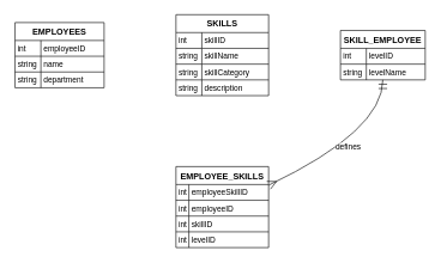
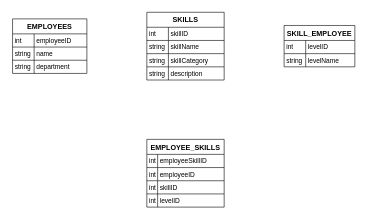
  <mxCell id="0" />
  <mxCell id="1" parent="0" />
  <mxCell id="2" value="EMPLOYEES" style="shape=table;startSize=25;container=1;collapsible=0;childLayout=tableLayout;fixedRows=1;rowLines=1;fontStyle=1;align=center;resizeLast=1;" vertex="1" parent="1"><mxGeometry x="20" y="31" width="124" height="91" as="geometry" /></mxCell>
  <mxCell id="3" style="shape=tableRow;horizontal=0;startSize=0;swimlaneHead=0;swimlaneBody=0;fillColor=none;collapsible=0;dropTarget=0;points=[[0,0.5],[1,0.5]];portConstraint=eastwest;top=0;left=0;right=0;bottom=0;" vertex="1" parent="2"><mxGeometry y="25" width="124" height="22" as="geometry" /></mxCell>
  <mxCell id="4" value="int" style="shape=partialRectangle;connectable=0;fillColor=none;top=0;left=0;bottom=0;right=0;align=left;spacingLeft=2;overflow=hidden;fontSize=11;" vertex="1" parent="3"><mxGeometry width="36" height="22" as="geometry"><mxRectangle width="36" height="22" as="alternateBounds" /></mxGeometry></mxCell>
  <mxCell id="5" value="employeeID" style="shape=partialRectangle;connectable=0;fillColor=none;top=0;left=0;bottom=0;right=0;align=left;spacingLeft=2;overflow=hidden;fontSize=11;" vertex="1" parent="3"><mxGeometry x="36" width="88" height="22" as="geometry"><mxRectangle width="88" height="22" as="alternateBounds" /></mxGeometry></mxCell>
  <mxCell id="6" style="shape=tableRow;horizontal=0;startSize=0;swimlaneHead=0;swimlaneBody=0;fillColor=none;collapsible=0;dropTarget=0;points=[[0,0.5],[1,0.5]];portConstraint=eastwest;top=0;left=0;right=0;bottom=0;" vertex="1" parent="2"><mxGeometry y="47" width="124" height="22" as="geometry" /></mxCell>
  <mxCell id="7" value="string" style="shape=partialRectangle;connectable=0;fillColor=none;top=0;left=0;bottom=0;right=0;align=left;spacingLeft=2;overflow=hidden;fontSize=11;" vertex="1" parent="6"><mxGeometry width="36" height="22" as="geometry"><mxRectangle width="36" height="22" as="alternateBounds" /></mxGeometry></mxCell>
  <mxCell id="8" value="name" style="shape=partialRectangle;connectable=0;fillColor=none;top=0;left=0;bottom=0;right=0;align=left;spacingLeft=2;overflow=hidden;fontSize=11;" vertex="1" parent="6"><mxGeometry x="36" width="88" height="22" as="geometry"><mxRectangle width="88" height="22" as="alternateBounds" /></mxGeometry></mxCell>
  <mxCell id="9" style="shape=tableRow;horizontal=0;startSize=0;swimlaneHead=0;swimlaneBody=0;fillColor=none;collapsible=0;dropTarget=0;points=[[0,0.5],[1,0.5]];portConstraint=eastwest;top=0;left=0;right=0;bottom=0;" vertex="1" parent="2"><mxGeometry y="69" width="124" height="22" as="geometry" /></mxCell>
  <mxCell id="10" value="string" style="shape=partialRectangle;connectable=0;fillColor=none;top=0;left=0;bottom=0;right=0;align=left;spacingLeft=2;overflow=hidden;fontSize=11;" vertex="1" parent="9"><mxGeometry width="36" height="22" as="geometry"><mxRectangle width="36" height="22" as="alternateBounds" /></mxGeometry></mxCell>
  <mxCell id="11" value="department" style="shape=partialRectangle;connectable=0;fillColor=none;top=0;left=0;bottom=0;right=0;align=left;spacingLeft=2;overflow=hidden;fontSize=11;" vertex="1" parent="9"><mxGeometry x="36" width="88" height="22" as="geometry"><mxRectangle width="88" height="22" as="alternateBounds" /></mxGeometry></mxCell>
  <mxCell id="12" value="SKILLS" style="shape=table;startSize=25;container=1;collapsible=0;childLayout=tableLayout;fixedRows=1;rowLines=1;fontStyle=1;align=center;resizeLast=1;" vertex="1" parent="1"><mxGeometry x="244" y="20" width="129" height="113" as="geometry" /></mxCell>
  <mxCell id="13" style="shape=tableRow;horizontal=0;startSize=0;swimlaneHead=0;swimlaneBody=0;fillColor=none;collapsible=0;dropTarget=0;points=[[0,0.5],[1,0.5]];portConstraint=eastwest;top=0;left=0;right=0;bottom=0;" vertex="1" parent="12"><mxGeometry y="25" width="129" height="22" as="geometry" /></mxCell>
  <mxCell id="14" value="int" style="shape=partialRectangle;connectable=0;fillColor=none;top=0;left=0;bottom=0;right=0;align=left;spacingLeft=2;overflow=hidden;fontSize=11;" vertex="1" parent="13"><mxGeometry width="36" height="22" as="geometry"><mxRectangle width="36" height="22" as="alternateBounds" /></mxGeometry></mxCell>
  <mxCell id="15" value="skillID" style="shape=partialRectangle;connectable=0;fillColor=none;top=0;left=0;bottom=0;right=0;align=left;spacingLeft=2;overflow=hidden;fontSize=11;" vertex="1" parent="13"><mxGeometry x="36" width="93" height="22" as="geometry"><mxRectangle width="93" height="22" as="alternateBounds" /></mxGeometry></mxCell>
  <mxCell id="16" style="shape=tableRow;horizontal=0;startSize=0;swimlaneHead=0;swimlaneBody=0;fillColor=none;collapsible=0;dropTarget=0;points=[[0,0.5],[1,0.5]];portConstraint=eastwest;top=0;left=0;right=0;bottom=0;" vertex="1" parent="12"><mxGeometry y="47" width="129" height="22" as="geometry" /></mxCell>
  <mxCell id="17" value="string" style="shape=partialRectangle;connectable=0;fillColor=none;top=0;left=0;bottom=0;right=0;align=left;spacingLeft=2;overflow=hidden;fontSize=11;" vertex="1" parent="16"><mxGeometry width="36" height="22" as="geometry"><mxRectangle width="36" height="22" as="alternateBounds" /></mxGeometry></mxCell>
  <mxCell id="18" value="skillName" style="shape=partialRectangle;connectable=0;fillColor=none;top=0;left=0;bottom=0;right=0;align=left;spacingLeft=2;overflow=hidden;fontSize=11;" vertex="1" parent="16"><mxGeometry x="36" width="93" height="22" as="geometry"><mxRectangle width="93" height="22" as="alternateBounds" /></mxGeometry></mxCell>
  <mxCell id="19" style="shape=tableRow;horizontal=0;startSize=0;swimlaneHead=0;swimlaneBody=0;fillColor=none;collapsible=0;dropTarget=0;points=[[0,0.5],[1,0.5]];portConstraint=eastwest;top=0;left=0;right=0;bottom=0;" vertex="1" parent="12"><mxGeometry y="69" width="129" height="22" as="geometry" /></mxCell>
  <mxCell id="20" value="string" style="shape=partialRectangle;connectable=0;fillColor=none;top=0;left=0;bottom=0;right=0;align=left;spacingLeft=2;overflow=hidden;fontSize=11;" vertex="1" parent="19"><mxGeometry width="36" height="22" as="geometry"><mxRectangle width="36" height="22" as="alternateBounds" /></mxGeometry></mxCell>
  <mxCell id="21" value="skillCategory" style="shape=partialRectangle;connectable=0;fillColor=none;top=0;left=0;bottom=0;right=0;align=left;spacingLeft=2;overflow=hidden;fontSize=11;" vertex="1" parent="19"><mxGeometry x="36" width="93" height="22" as="geometry"><mxRectangle width="93" height="22" as="alternateBounds" /></mxGeometry></mxCell>
  <mxCell id="22" style="shape=tableRow;horizontal=0;startSize=0;swimlaneHead=0;swimlaneBody=0;fillColor=none;collapsible=0;dropTarget=0;points=[[0,0.5],[1,0.5]];portConstraint=eastwest;top=0;left=0;right=0;bottom=0;" vertex="1" parent="12"><mxGeometry y="91" width="129" height="22" as="geometry" /></mxCell>
  <mxCell id="23" value="string" style="shape=partialRectangle;connectable=0;fillColor=none;top=0;left=0;bottom=0;right=0;align=left;spacingLeft=2;overflow=hidden;fontSize=11;" vertex="1" parent="22"><mxGeometry width="36" height="22" as="geometry"><mxRectangle width="36" height="22" as="alternateBounds" /></mxGeometry></mxCell>
  <mxCell id="24" value="description" style="shape=partialRectangle;connectable=0;fillColor=none;top=0;left=0;bottom=0;right=0;align=left;spacingLeft=2;overflow=hidden;fontSize=11;" vertex="1" parent="22"><mxGeometry x="36" width="93" height="22" as="geometry"><mxRectangle width="93" height="22" as="alternateBounds" /></mxGeometry></mxCell>
  <mxCell id="25" value="SKILL_EMPLOYEE" style="shape=table;startSize=25;container=1;collapsible=0;childLayout=tableLayout;fixedRows=1;rowLines=1;fontStyle=1;align=center;resizeLast=1;" vertex="1" parent="1"><mxGeometry x="473" y="42" width="118" height="69" as="geometry" /></mxCell>
  <mxCell id="26" style="shape=tableRow;horizontal=0;startSize=0;swimlaneHead=0;swimlaneBody=0;fillColor=none;collapsible=0;dropTarget=0;points=[[0,0.5],[1,0.5]];portConstraint=eastwest;top=0;left=0;right=0;bottom=0;" vertex="1" parent="25"><mxGeometry y="25" width="118" height="22" as="geometry" /></mxCell>
  <mxCell id="27" value="int" style="shape=partialRectangle;connectable=0;fillColor=none;top=0;left=0;bottom=0;right=0;align=left;spacingLeft=2;overflow=hidden;fontSize=11;" vertex="1" parent="26"><mxGeometry width="36" height="22" as="geometry"><mxRectangle width="36" height="22" as="alternateBounds" /></mxGeometry></mxCell>
  <mxCell id="28" value="levelID" style="shape=partialRectangle;connectable=0;fillColor=none;top=0;left=0;bottom=0;right=0;align=left;spacingLeft=2;overflow=hidden;fontSize=11;" vertex="1" parent="26"><mxGeometry x="36" width="82" height="22" as="geometry"><mxRectangle width="82" height="22" as="alternateBounds" /></mxGeometry></mxCell>
  <mxCell id="29" style="shape=tableRow;horizontal=0;startSize=0;swimlaneHead=0;swimlaneBody=0;fillColor=none;collapsible=0;dropTarget=0;points=[[0,0.5],[1,0.5]];portConstraint=eastwest;top=0;left=0;right=0;bottom=0;" vertex="1" parent="25"><mxGeometry y="47" width="118" height="22" as="geometry" /></mxCell>
  <mxCell id="30" value="string" style="shape=partialRectangle;connectable=0;fillColor=none;top=0;left=0;bottom=0;right=0;align=left;spacingLeft=2;overflow=hidden;fontSize=11;" vertex="1" parent="29"><mxGeometry width="36" height="22" as="geometry"><mxRectangle width="36" height="22" as="alternateBounds" /></mxGeometry></mxCell>
  <mxCell id="31" value="levelName" style="shape=partialRectangle;connectable=0;fillColor=none;top=0;left=0;bottom=0;right=0;align=left;spacingLeft=2;overflow=hidden;fontSize=11;" vertex="1" parent="29"><mxGeometry x="36" width="82" height="22" as="geometry"><mxRectangle width="82" height="22" as="alternateBounds" /></mxGeometry></mxCell>
  <mxCell id="32" value="EMPLOYEE_SKILLS" style="shape=table;startSize=25;container=1;collapsible=0;childLayout=tableLayout;fixedRows=1;rowLines=1;fontStyle=1;align=center;resizeLast=1;" vertex="1" parent="1"><mxGeometry x="244" y="232" width="129" height="113" as="geometry" /></mxCell>
  <mxCell id="33" style="shape=tableRow;horizontal=0;startSize=0;swimlaneHead=0;swimlaneBody=0;fillColor=none;collapsible=0;dropTarget=0;points=[[0,0.5],[1,0.5]];portConstraint=eastwest;top=0;left=0;right=0;bottom=0;" vertex="1" parent="32"><mxGeometry y="25" width="129" height="22" as="geometry" /></mxCell>
  <mxCell id="34" value="int" style="shape=partialRectangle;connectable=0;fillColor=none;top=0;left=0;bottom=0;right=0;align=left;spacingLeft=2;overflow=hidden;fontSize=11;" vertex="1" parent="33"><mxGeometry width="18" height="22" as="geometry"><mxRectangle width="18" height="22" as="alternateBounds" /></mxGeometry></mxCell>
  <mxCell id="35" value="employeeSkillID" style="shape=partialRectangle;connectable=0;fillColor=none;top=0;left=0;bottom=0;right=0;align=left;spacingLeft=2;overflow=hidden;fontSize=11;" vertex="1" parent="33"><mxGeometry x="18" width="111" height="22" as="geometry"><mxRectangle width="111" height="22" as="alternateBounds" /></mxGeometry></mxCell>
  <mxCell id="36" style="shape=tableRow;horizontal=0;startSize=0;swimlaneHead=0;swimlaneBody=0;fillColor=none;collapsible=0;dropTarget=0;points=[[0,0.5],[1,0.5]];portConstraint=eastwest;top=0;left=0;right=0;bottom=0;" vertex="1" parent="32"><mxGeometry y="47" width="129" height="22" as="geometry" /></mxCell>
  <mxCell id="37" value="int" style="shape=partialRectangle;connectable=0;fillColor=none;top=0;left=0;bottom=0;right=0;align=left;spacingLeft=2;overflow=hidden;fontSize=11;" vertex="1" parent="36"><mxGeometry width="18" height="22" as="geometry"><mxRectangle width="18" height="22" as="alternateBounds" /></mxGeometry></mxCell>
  <mxCell id="38" value="employeeID" style="shape=partialRectangle;connectable=0;fillColor=none;top=0;left=0;bottom=0;right=0;align=left;spacingLeft=2;overflow=hidden;fontSize=11;" vertex="1" parent="36"><mxGeometry x="18" width="111" height="22" as="geometry"><mxRectangle width="111" height="22" as="alternateBounds" /></mxGeometry></mxCell>
  <mxCell id="39" style="shape=tableRow;horizontal=0;startSize=0;swimlaneHead=0;swimlaneBody=0;fillColor=none;collapsible=0;dropTarget=0;points=[[0,0.5],[1,0.5]];portConstraint=eastwest;top=0;left=0;right=0;bottom=0;" vertex="1" parent="32"><mxGeometry y="69" width="129" height="22" as="geometry" /></mxCell>
  <mxCell id="40" value="int" style="shape=partialRectangle;connectable=0;fillColor=none;top=0;left=0;bottom=0;right=0;align=left;spacingLeft=2;overflow=hidden;fontSize=11;" vertex="1" parent="39"><mxGeometry width="18" height="22" as="geometry"><mxRectangle width="18" height="22" as="alternateBounds" /></mxGeometry></mxCell>
  <mxCell id="41" value="skillID" style="shape=partialRectangle;connectable=0;fillColor=none;top=0;left=0;bottom=0;right=0;align=left;spacingLeft=2;overflow=hidden;fontSize=11;" vertex="1" parent="39"><mxGeometry x="18" width="111" height="22" as="geometry"><mxRectangle width="111" height="22" as="alternateBounds" /></mxGeometry></mxCell>
  <mxCell id="42" style="shape=tableRow;horizontal=0;startSize=0;swimlaneHead=0;swimlaneBody=0;fillColor=none;collapsible=0;dropTarget=0;points=[[0,0.5],[1,0.5]];portConstraint=eastwest;top=0;left=0;right=0;bottom=0;" vertex="1" parent="32"><mxGeometry y="91" width="129" height="22" as="geometry" /></mxCell>
  <mxCell id="43" value="int" style="shape=partialRectangle;connectable=0;fillColor=none;top=0;left=0;bottom=0;right=0;align=left;spacingLeft=2;overflow=hidden;fontSize=11;" vertex="1" parent="42"><mxGeometry width="18" height="22" as="geometry"><mxRectangle width="18" height="22" as="alternateBounds" /></mxGeometry></mxCell>
  <mxCell id="44" value="levelID" style="shape=partialRectangle;connectable=0;fillColor=none;top=0;left=0;bottom=0;right=0;align=left;spacingLeft=2;overflow=hidden;fontSize=11;" vertex="1" parent="42"><mxGeometry x="18" width="111" height="22" as="geometry"><mxRectangle width="111" height="22" as="alternateBounds" /></mxGeometry></mxCell>
- <mxCell id="45" value="defines" style="curved=1;startArrow=ERmandOne;startSize=10;;endArrow=ERmany;endSize=10;;exitX=0.5;exitY=1;entryX=1;entryY=0.23;rounded=0;" edge="1" parent="1" source="25" target="32"><mxGeometry relative="1" as="geometry"><Array as="points"><mxPoint x="532" y="182" /></Array></mxGeometry></mxCell>
